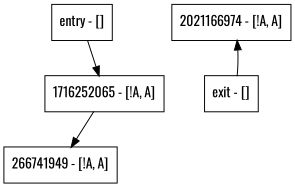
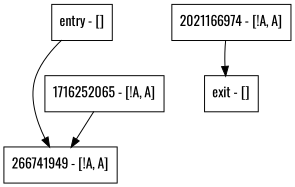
  digraph {
    fontname=Oswald
    node [fontname=Oswald shape=record]
    edge [fontname=Oswald]
    n1 [label="266741949 - [!A, A]"]
    n2 [label="2021166974 - [!A, A]"]
    n3 [label="exit - []"]
    n4 [label="entry - []"]
    n5 [label="1716252065 - [!A, A]"]
-   n3 -> n2
-   n4 -> n5
+   n2 -> n3
+   n4 -> n1
    n5 -> n1
  }
